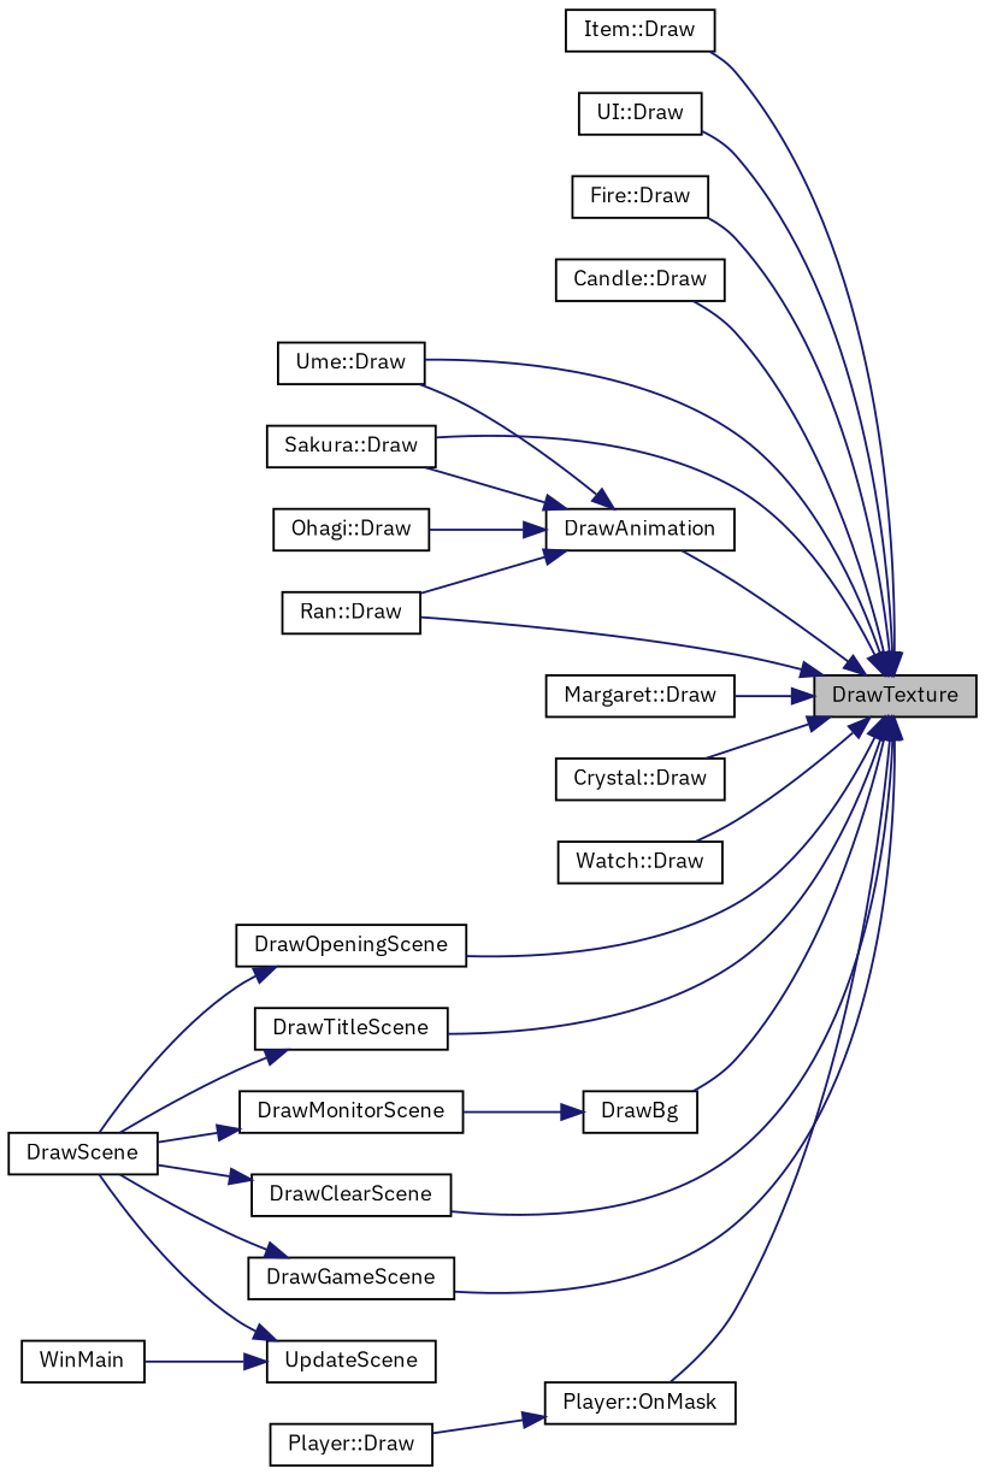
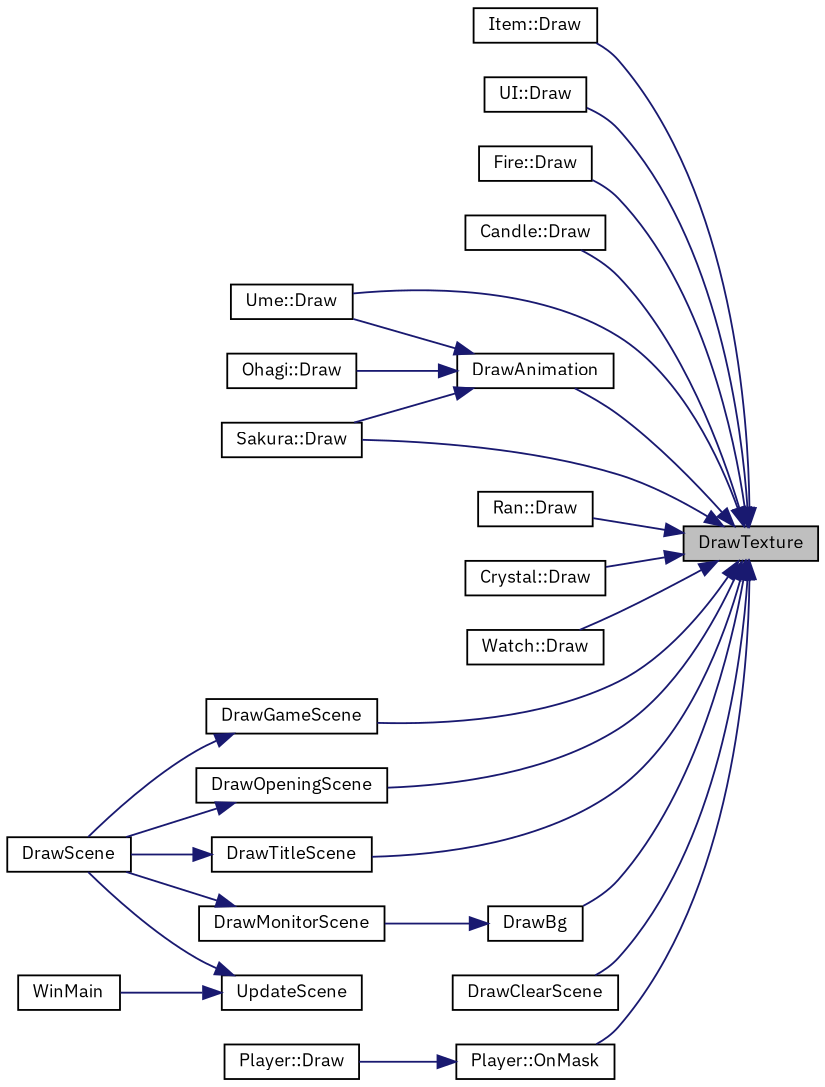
  digraph {
    fontname="IBM Plex Sans"
    rankdir=RL
    node [color=black fillcolor=white fontname="IBM Plex Sans" fontsize=10 shape=record style=filled]
    edge [color=midnightblue dir=back fontname="IBM Plex Sans" fontsize=10 labelfontname=Helvetica labelfontsize=10 style=solid]
    n1 [fillcolor=grey75 fontcolor=black height=0.2 label=DrawTexture width=0.4]
    n2 [height=0.2 label="Item::Draw" width=0.4]
    n3 [height=0.2 label="UI::Draw" width=0.4]
    n4 [height=0.2 label="Fire::Draw" width=0.4]
    n5 [height=0.2 label="Candle::Draw" width=0.4]
    n6 [height=0.2 label="Ume::Draw" width=0.4]
    n7 [height=0.2 label="Sakura::Draw" width=0.4]
    n8 [height=0.2 label="Ran::Draw" width=0.4]
-   n9 [height=0.2 label="Margaret::Draw" width=0.4]
    n10 [height=0.2 label="Crystal::Draw" width=0.4]
    n11 [height=0.2 label="Watch::Draw" width=0.4]
    n12 [height=0.2 label=DrawAnimation width=0.4]
    n13 [height=0.2 label=DrawBg width=0.4]
    n14 [height=0.2 label=DrawClearScene width=0.4]
    n15 [height=0.2 label=DrawGameScene width=0.4]
    n16 [height=0.2 label=DrawOpeningScene width=0.4]
    n17 [height=0.2 label=DrawTitleScene width=0.4]
    n18 [height=0.2 label="Player::OnMask" width=0.4]
    n19 [height=0.2 label="Ohagi::Draw" width=0.4]
    n20 [height=0.2 label=DrawMonitorScene width=0.4]
    n21 [height=0.2 label=DrawScene width=0.4]
    n22 [height=0.2 label="Player::Draw" width=0.4]
    n23 [height=0.2 label=UpdateScene width=0.4]
    n24 [height=0.2 label=WinMain width=0.4]
    n1 -> n2
    n1 -> n3
    n1 -> n4
    n1 -> n5
    n1 -> n6
    n1 -> n7
    n1 -> n8
-   n1 -> n9
    n1 -> n10
    n1 -> n11
    n1 -> n12
    n1 -> n13
    n1 -> n14
    n1 -> n15
    n1 -> n16
    n1 -> n17
    n1 -> n18
    n12 -> n6
    n12 -> n7
-   n12 -> n8
    n12 -> n19
    n13 -> n20
-   n14 -> n21
    n15 -> n21
    n16 -> n21
    n17 -> n21
    n18 -> n22
    n20 -> n21
    n23 -> n21
    n23 -> n24
  }
